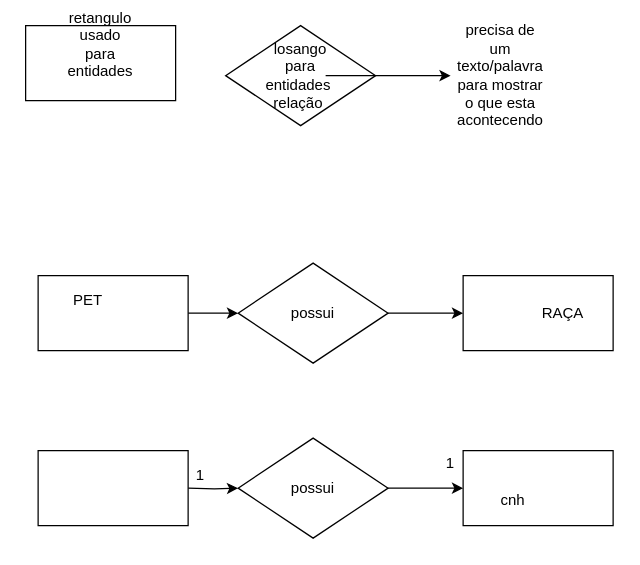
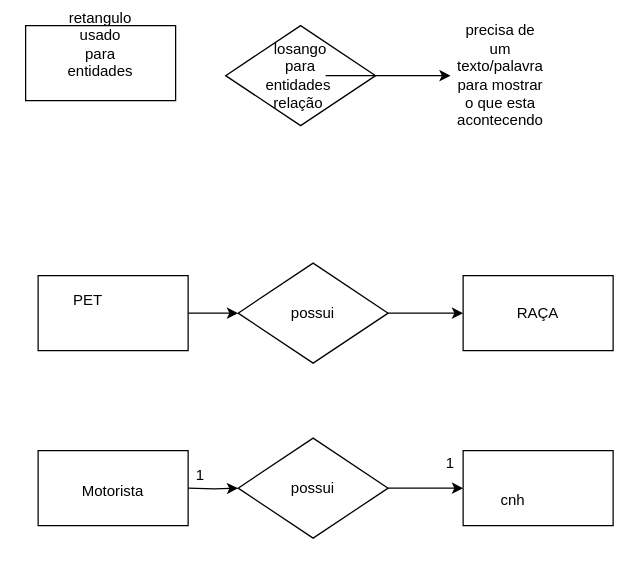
  <mxCell id="0" />
  <mxCell id="1" parent="0" />
  <mxCell id="2" value="" style="rounded=0;whiteSpace=wrap;html=1;" vertex="1" parent="1"><mxGeometry x="20" y="20" width="120" height="60" as="geometry" /></mxCell>
  <mxCell id="3" value="retangulo usado para entidades&lt;br&gt;" style="text;html=1;strokeColor=none;fillColor=none;align=center;verticalAlign=middle;whiteSpace=wrap;rounded=0;" vertex="1" parent="1"><mxGeometry x="60" y="25" width="40" height="20" as="geometry" /></mxCell>
  <mxCell id="4" value="" style="rhombus;whiteSpace=wrap;html=1;" vertex="1" parent="1"><mxGeometry x="180" y="20" width="120" height="80" as="geometry" /></mxCell>
  <mxCell id="5" style="edgeStyle=orthogonalEdgeStyle;rounded=0;orthogonalLoop=1;jettySize=auto;html=1;" edge="1" parent="1" source="6"><mxGeometry relative="1" as="geometry"><mxPoint x="360" y="60" as="targetPoint" /></mxGeometry></mxCell>
  <mxCell id="6" value="losango para entidades&amp;nbsp; relação&amp;nbsp;" style="text;html=1;strokeColor=none;fillColor=none;align=center;verticalAlign=middle;whiteSpace=wrap;rounded=0;" vertex="1" parent="1"><mxGeometry x="220" y="50" width="40" height="20" as="geometry" /></mxCell>
  <mxCell id="7" style="edgeStyle=orthogonalEdgeStyle;rounded=0;orthogonalLoop=1;jettySize=auto;html=1;entryX=0;entryY=0.5;entryDx=0;entryDy=0;" edge="1" parent="1" source="8" target="10"><mxGeometry relative="1" as="geometry" /></mxCell>
  <mxCell id="8" value="" style="rounded=0;whiteSpace=wrap;html=1;" vertex="1" parent="1"><mxGeometry x="30" y="220" width="120" height="60" as="geometry" /></mxCell>
  <mxCell id="9" style="edgeStyle=orthogonalEdgeStyle;rounded=0;orthogonalLoop=1;jettySize=auto;html=1;entryX=0;entryY=0.5;entryDx=0;entryDy=0;" edge="1" parent="1" source="10" target="11"><mxGeometry relative="1" as="geometry" /></mxCell>
  <mxCell id="10" value="" style="rhombus;whiteSpace=wrap;html=1;" vertex="1" parent="1"><mxGeometry x="190" y="210" width="120" height="80" as="geometry" /></mxCell>
  <mxCell id="11" value="" style="rounded=0;whiteSpace=wrap;html=1;" vertex="1" parent="1"><mxGeometry x="370" y="220" width="120" height="60" as="geometry" /></mxCell>
  <mxCell id="12" value="PET" style="text;html=1;strokeColor=none;fillColor=none;align=center;verticalAlign=middle;whiteSpace=wrap;rounded=0;" vertex="1" parent="1"><mxGeometry x="50" y="230" width="40" height="20" as="geometry" /></mxCell>
- <mxCell id="13" value="RAÇA" style="text;html=1;strokeColor=none;fillColor=none;align=center;verticalAlign=middle;whiteSpace=wrap;rounded=0;" vertex="1" parent="1"><mxGeometry x="430" y="240" width="40" height="20" as="geometry" /></mxCell>
+ <mxCell id="13" value="RAÇA" style="text;html=1;strokeColor=none;fillColor=none;align=center;verticalAlign=middle;whiteSpace=wrap;rounded=0;" vertex="1" parent="1"><mxGeometry x="410" y="240" width="40" height="20" as="geometry" /></mxCell>
  <mxCell id="14" value="possui" style="text;html=1;strokeColor=none;fillColor=none;align=center;verticalAlign=middle;whiteSpace=wrap;rounded=0;" vertex="1" parent="1"><mxGeometry x="230" y="240" width="40" height="20" as="geometry" /></mxCell>
  <mxCell id="15" value="precisa de um texto/palavra para mostrar o que esta acontecendo" style="text;html=1;strokeColor=none;fillColor=none;align=center;verticalAlign=middle;whiteSpace=wrap;rounded=0;" vertex="1" parent="1"><mxGeometry x="380" y="50" width="40" height="20" as="geometry" /></mxCell>
  <mxCell id="16" style="edgeStyle=orthogonalEdgeStyle;rounded=0;orthogonalLoop=1;jettySize=auto;html=1;entryX=0;entryY=0.5;entryDx=0;entryDy=0;" edge="1" parent="1" target="18"><mxGeometry relative="1" as="geometry"><mxPoint x="150" y="390" as="sourcePoint" /></mxGeometry></mxCell>
  <mxCell id="17" style="edgeStyle=orthogonalEdgeStyle;rounded=0;orthogonalLoop=1;jettySize=auto;html=1;entryX=0;entryY=0.5;entryDx=0;entryDy=0;" edge="1" parent="1" source="18" target="19"><mxGeometry relative="1" as="geometry" /></mxCell>
  <mxCell id="18" value="" style="rhombus;whiteSpace=wrap;html=1;" vertex="1" parent="1"><mxGeometry x="190" y="350" width="120" height="80" as="geometry" /></mxCell>
  <mxCell id="19" value="" style="rounded=0;whiteSpace=wrap;html=1;" vertex="1" parent="1"><mxGeometry x="370" y="360" width="120" height="60" as="geometry" /></mxCell>
  <mxCell id="20" value="cnh" style="text;html=1;strokeColor=none;fillColor=none;align=center;verticalAlign=middle;whiteSpace=wrap;rounded=0;" vertex="1" parent="1"><mxGeometry x="390" y="390" width="40" height="20" as="geometry" /></mxCell>
  <mxCell id="21" value="possui" style="text;html=1;strokeColor=none;fillColor=none;align=center;verticalAlign=middle;whiteSpace=wrap;rounded=0;" vertex="1" parent="1"><mxGeometry x="230" y="380" width="40" height="20" as="geometry" /></mxCell>
  <mxCell id="22" value="" style="rounded=0;whiteSpace=wrap;html=1;" vertex="1" parent="1"><mxGeometry x="30" y="360" width="120" height="60" as="geometry" /></mxCell>
+ <mxCell id="23" value="Motorista" style="text;html=1;strokeColor=none;fillColor=none;align=center;verticalAlign=middle;whiteSpace=wrap;rounded=0;" vertex="1" parent="1"><mxGeometry x="70" y="380" width="40" height="25" as="geometry" /></mxCell>
  <mxCell id="24" value="1" style="text;html=1;strokeColor=none;fillColor=none;align=center;verticalAlign=middle;whiteSpace=wrap;rounded=0;" vertex="1" parent="1"><mxGeometry x="150" y="370" width="20" height="20" as="geometry" /></mxCell>
  <mxCell id="25" value="1" style="text;html=1;strokeColor=none;fillColor=none;align=center;verticalAlign=middle;whiteSpace=wrap;rounded=0;" vertex="1" parent="1"><mxGeometry x="350" y="360" width="20" height="20" as="geometry" /></mxCell>
